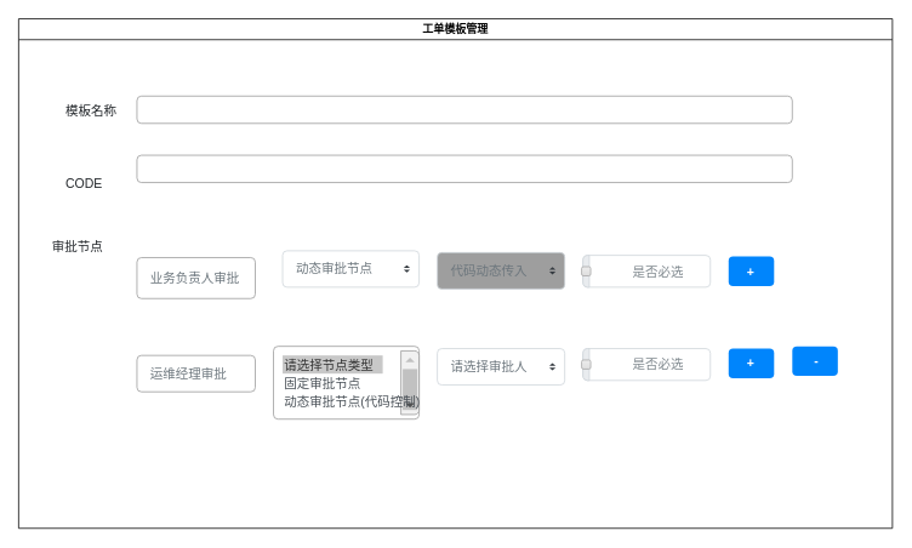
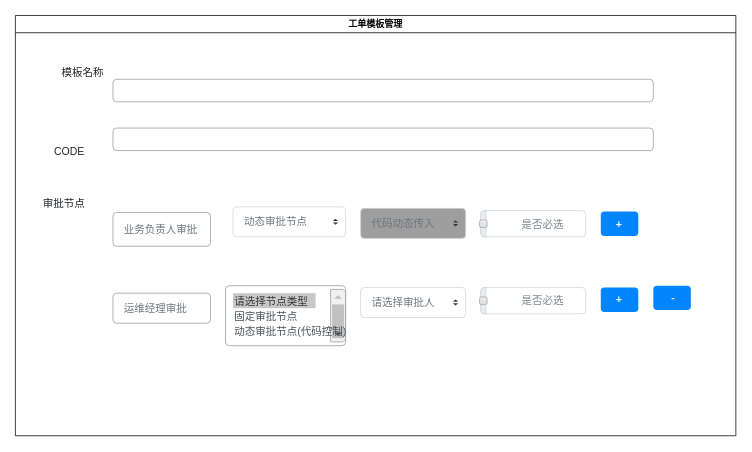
  <mxCell id="0" />
  <mxCell id="1" parent="0" />
  <mxCell id="2" value="工单模板管理" style="swimlane;" vertex="1" parent="1"><mxGeometry x="20" y="20" width="960" height="560" as="geometry" /></mxCell>
- <mxCell id="3" value="模板名称" style="fillColor=none;strokeColor=none;align=left;fontSize=14;fontColor=#212529;" vertex="1" parent="2"><mxGeometry x="50" y="80" width="70" height="40" as="geometry" /></mxCell>
+ <mxCell id="3" value="模板名称" style="fillColor=none;strokeColor=none;align=left;fontSize=14;fontColor=#212529;" vertex="1" parent="2"><mxGeometry x="60" y="55" width="70" height="40" as="geometry" /></mxCell>
  <mxCell id="4" value="" style="html=1;shadow=0;dashed=0;shape=mxgraph.bootstrap.rrect;rSize=5;fillColor=none;strokeColor=#999999;align=left;spacing=15;fontSize=14;fontColor=#6C767D;" vertex="1" parent="2"><mxGeometry width="720" height="30" relative="1" as="geometry"><mxPoint x="130" y="85" as="offset" /></mxGeometry></mxCell>
  <mxCell id="5" value="CODE" style="fillColor=none;strokeColor=none;align=left;fontSize=14;fontColor=#212529;" vertex="1" parent="2"><mxGeometry x="50" y="160" width="70" height="40" as="geometry" /></mxCell>
  <mxCell id="6" value="" style="html=1;shadow=0;dashed=0;shape=mxgraph.bootstrap.rrect;rSize=5;fillColor=none;strokeColor=#999999;align=left;spacing=15;fontSize=14;fontColor=#6C767D;" vertex="1" parent="2"><mxGeometry x="130" y="150" width="720" height="30" as="geometry" /></mxCell>
  <mxCell id="7" value="审批节点" style="fillColor=none;strokeColor=none;align=left;fontSize=14;fontColor=#212529;" vertex="1" parent="2"><mxGeometry x="35" y="230" width="70" height="40" as="geometry" /></mxCell>
  <mxCell id="8" value="代码动态传入" style="html=1;shadow=0;dashed=0;shape=mxgraph.bootstrap.rrect;rSize=5;fillColor=#9E9E9E;strokeColor=#CED4DA;align=left;spacing=15;fontSize=14;fontColor=#6C767D;" vertex="1" parent="2"><mxGeometry x="460" y="257" width="140" height="40" as="geometry" /></mxCell>
  <mxCell id="9" value="" style="shape=triangle;direction=south;fillColor=#343A40;strokeColor=none;perimeter=none;" vertex="1" parent="8"><mxGeometry x="1" y="0.5" width="7" height="3" relative="1" as="geometry"><mxPoint x="-17" y="1" as="offset" /></mxGeometry></mxCell>
  <mxCell id="10" value="" style="shape=triangle;direction=north;fillColor=#343A40;strokeColor=none;perimeter=none;" vertex="1" parent="8"><mxGeometry x="1" y="0.5" width="7" height="3" relative="1" as="geometry"><mxPoint x="-17" y="-4" as="offset" /></mxGeometry></mxCell>
  <mxCell id="11" value="是否必选" style="html=1;shadow=0;dashed=0;shape=mxgraph.bootstrap.rrect;rSize=5;strokeColor=#CED4DA;html=1;whiteSpace=wrap;fillColor=#FFFFFF;fontColor=#7D868C;align=left;spacing=15;spacingLeft=40;fontSize=14;" vertex="1" parent="2"><mxGeometry x="620" y="260" width="140" height="35" as="geometry" /></mxCell>
  <mxCell id="12" value="" style="html=1;shadow=0;dashed=0;shape=mxgraph.bootstrap.leftButton;strokeColor=inherit;gradientColor=inherit;fontColor=inherit;fillColor=#E9ECEF;rSize=5;perimeter=none;whiteSpace=wrap;resizeHeight=1;fontSize=14;" vertex="1" parent="11"><mxGeometry width="7" height="35" as="geometry" /></mxCell>
  <mxCell id="13" value="" style="html=1;shadow=0;dashed=0;shape=mxgraph.bootstrap.checkbox2;labelPosition=right;verticalLabelPosition=middle;align=left;verticalAlign=middle;gradientColor=#DEDEDE;fillColor=#EDEDED;strokeColor=#A6A6A6;checked=0;spacing=5;checkedFill=#0085FC;checkedStroke=#ffffff;" vertex="1" parent="12"><mxGeometry x="0.5" y="0.5" width="10" height="10" relative="1" as="geometry"><mxPoint x="-5" y="-5" as="offset" /></mxGeometry></mxCell>
  <mxCell id="14" value="&amp;nbsp; &amp;nbsp; +" style="html=1;shadow=0;dashed=0;shape=mxgraph.bootstrap.rrect;rSize=5;strokeColor=none;strokeWidth=1;fillColor=#0085FC;fontColor=#FFFFFF;whiteSpace=wrap;align=left;verticalAlign=middle;spacingLeft=0;fontStyle=1;fontSize=14;spacing=5;" vertex="1" parent="2"><mxGeometry x="780" y="261.25" width="50" height="32.5" as="geometry" /></mxCell>
  <mxCell id="15" value="" style="html=1;shadow=0;dashed=0;shape=mxgraph.bootstrap.rrect;rSize=5;fillColor=none;strokeColor=#999999;align=left;spacing=15;fontSize=14;fontColor=#6C767D;" vertex="1" parent="2"><mxGeometry x="280" y="360" width="160" height="80" as="geometry" /></mxCell>
  <mxCell id="16" value="" style="html=1;shadow=0;dashed=0;shape=mxgraph.bootstrap.rightButton;rSize=5;fillColor=#F1F1F1;strokeColor=#999999;" vertex="1" parent="15"><mxGeometry x="1" width="20" height="70" relative="1" as="geometry"><mxPoint x="-20" y="5" as="offset" /></mxGeometry></mxCell>
  <mxCell id="17" value="" style="fillColor=#C1C1C1;strokeColor=none;" vertex="1" parent="16"><mxGeometry width="16" height="45" relative="1" as="geometry"><mxPoint x="2" y="20" as="offset" /></mxGeometry></mxCell>
  <mxCell id="18" value="" style="shape=triangle;direction=north;fillColor=#C1C1C1;strokeColor=none;perimeter=none;" vertex="1" parent="16"><mxGeometry width="10" height="5" relative="1" as="geometry"><mxPoint x="5" y="7.5" as="offset" /></mxGeometry></mxCell>
  <mxCell id="19" value="" style="shape=triangle;direction=south;fillColor=#505050;strokeColor=none;perimeter=none;" vertex="1" parent="16"><mxGeometry y="1" width="10" height="5" relative="1" as="geometry"><mxPoint x="5" y="-12.5" as="offset" /></mxGeometry></mxCell>
  <mxCell id="20" value="请选择节点类型" style="fillColor=#C8C8C8;strokeColor=none;align=left;fontSize=14;fontColor=#323232;" vertex="1" parent="15"><mxGeometry width="110" height="20" relative="1" as="geometry"><mxPoint x="10" y="10" as="offset" /></mxGeometry></mxCell>
  <mxCell id="21" value="固定审批节点" style="fillColor=none;strokeColor=none;align=left;fontSize=14;fontColor=#495057;" vertex="1" parent="15"><mxGeometry width="250" height="20" relative="1" as="geometry"><mxPoint x="10" y="30" as="offset" /></mxGeometry></mxCell>
  <mxCell id="22" value="动态审批节点(代码控制)" style="fillColor=none;strokeColor=none;align=left;fontSize=14;fontColor=#495057;" vertex="1" parent="15"><mxGeometry width="160" height="20" relative="1" as="geometry"><mxPoint x="10" y="50" as="offset" /></mxGeometry></mxCell>
  <mxCell id="23" value="请选择审批人" style="html=1;shadow=0;dashed=0;shape=mxgraph.bootstrap.rrect;rSize=5;fillColor=#ffffff;strokeColor=#CED4DA;align=left;spacing=15;fontSize=14;fontColor=#6C767D;" vertex="1" parent="2"><mxGeometry x="460" y="362.5" width="140" height="40" as="geometry" /></mxCell>
  <mxCell id="24" value="" style="shape=triangle;direction=south;fillColor=#343A40;strokeColor=none;perimeter=none;" vertex="1" parent="23"><mxGeometry x="1" y="0.5" width="7" height="3" relative="1" as="geometry"><mxPoint x="-17" y="1" as="offset" /></mxGeometry></mxCell>
  <mxCell id="25" value="" style="shape=triangle;direction=north;fillColor=#343A40;strokeColor=none;perimeter=none;" vertex="1" parent="23"><mxGeometry x="1" y="0.5" width="7" height="3" relative="1" as="geometry"><mxPoint x="-17" y="-4" as="offset" /></mxGeometry></mxCell>
  <mxCell id="26" value="是否必选" style="html=1;shadow=0;dashed=0;shape=mxgraph.bootstrap.rrect;rSize=5;strokeColor=#CED4DA;html=1;whiteSpace=wrap;fillColor=#FFFFFF;fontColor=#7D868C;align=left;spacing=15;spacingLeft=40;fontSize=14;" vertex="1" parent="2"><mxGeometry x="620" y="362.5" width="140" height="35" as="geometry" /></mxCell>
  <mxCell id="27" value="" style="html=1;shadow=0;dashed=0;shape=mxgraph.bootstrap.leftButton;strokeColor=inherit;gradientColor=inherit;fontColor=inherit;fillColor=#E9ECEF;rSize=5;perimeter=none;whiteSpace=wrap;resizeHeight=1;fontSize=14;" vertex="1" parent="26"><mxGeometry width="7" height="35" as="geometry" /></mxCell>
  <mxCell id="28" value="" style="html=1;shadow=0;dashed=0;shape=mxgraph.bootstrap.checkbox2;labelPosition=right;verticalLabelPosition=middle;align=left;verticalAlign=middle;gradientColor=#DEDEDE;fillColor=#EDEDED;strokeColor=#A6A6A6;checked=0;spacing=5;checkedFill=#0085FC;checkedStroke=#ffffff;" vertex="1" parent="27"><mxGeometry x="0.5" y="0.5" width="10" height="10" relative="1" as="geometry"><mxPoint x="-5" y="-5" as="offset" /></mxGeometry></mxCell>
  <mxCell id="29" value="&amp;nbsp; &amp;nbsp; +" style="html=1;shadow=0;dashed=0;shape=mxgraph.bootstrap.rrect;rSize=5;strokeColor=none;strokeWidth=1;fillColor=#0085FC;fontColor=#FFFFFF;whiteSpace=wrap;align=left;verticalAlign=middle;spacingLeft=0;fontStyle=1;fontSize=14;spacing=5;" vertex="1" parent="2"><mxGeometry x="780" y="362.5" width="50" height="32.5" as="geometry" /></mxCell>
  <mxCell id="30" value="&amp;nbsp; &amp;nbsp; &amp;nbsp;-" style="html=1;shadow=0;dashed=0;shape=mxgraph.bootstrap.rrect;rSize=5;strokeColor=none;strokeWidth=1;fillColor=#0085FC;fontColor=#FFFFFF;whiteSpace=wrap;align=left;verticalAlign=middle;spacingLeft=0;fontStyle=1;fontSize=14;spacing=5;" vertex="1" parent="2"><mxGeometry x="850" y="360" width="50" height="32.5" as="geometry" /></mxCell>
  <mxCell id="31" value="动态审批节点" style="html=1;shadow=0;dashed=0;shape=mxgraph.bootstrap.rrect;rSize=5;fillColor=#ffffff;strokeColor=#CED4DA;align=left;spacing=15;fontSize=14;fontColor=#6C767D;" vertex="1" parent="2"><mxGeometry x="290" y="255" width="150" height="40" as="geometry" /></mxCell>
  <mxCell id="32" value="" style="shape=triangle;direction=south;fillColor=#343A40;strokeColor=none;perimeter=none;" vertex="1" parent="31"><mxGeometry x="1" y="0.5" width="7" height="3" relative="1" as="geometry"><mxPoint x="-17" y="1" as="offset" /></mxGeometry></mxCell>
  <mxCell id="33" value="" style="shape=triangle;direction=north;fillColor=#343A40;strokeColor=none;perimeter=none;" vertex="1" parent="31"><mxGeometry x="1" y="0.5" width="7" height="3" relative="1" as="geometry"><mxPoint x="-17" y="-4" as="offset" /></mxGeometry></mxCell>
  <mxCell id="34" value="业务负责人审批" style="html=1;shadow=0;dashed=0;shape=mxgraph.bootstrap.rrect;rSize=5;fillColor=none;strokeColor=#999999;align=left;spacing=15;fontSize=14;fontColor=#6C767D;" vertex="1" parent="2"><mxGeometry x="130" y="262.5" width="130" height="45" as="geometry" /></mxCell>
  <mxCell id="35" value="运维经理审批" style="html=1;shadow=0;dashed=0;shape=mxgraph.bootstrap.rrect;rSize=5;fillColor=none;strokeColor=#999999;align=left;spacing=15;fontSize=14;fontColor=#6C767D;" vertex="1" parent="2"><mxGeometry x="130" y="370" width="130" height="40" as="geometry" /></mxCell>
